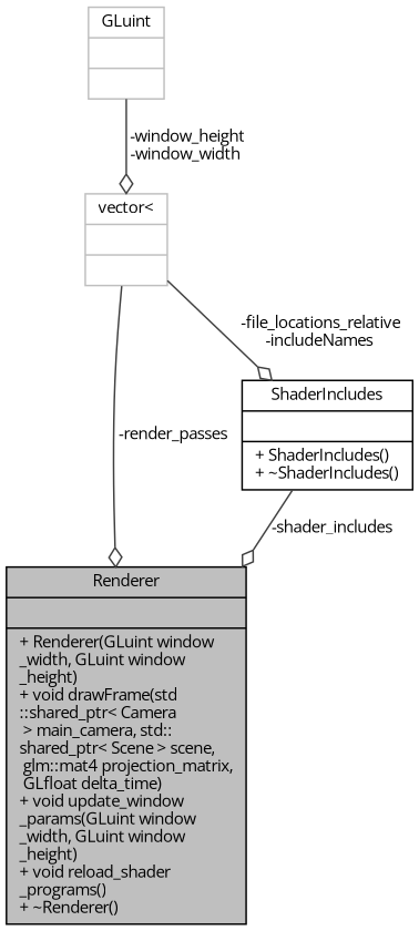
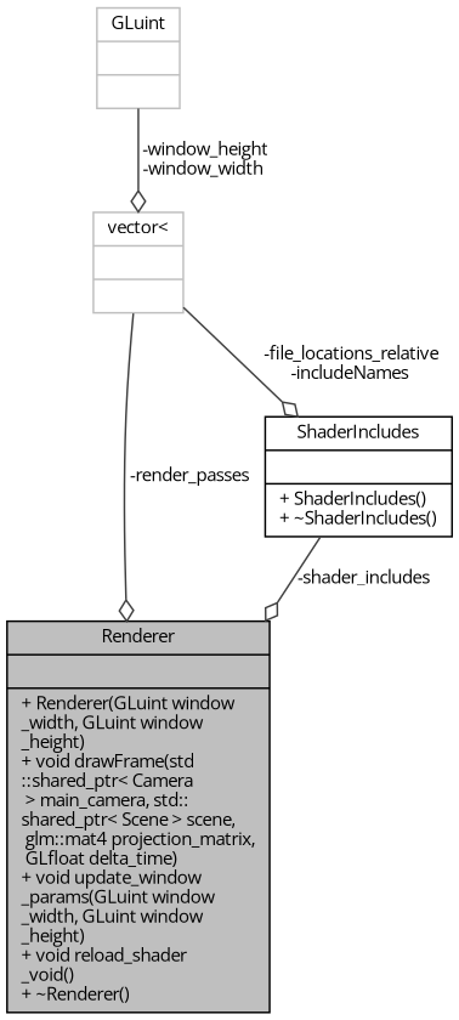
  digraph {
    fontname="Open Sans"
    node [color=black fontname="Open Sans" fontsize=10 shape=record]
    edge [arrowhead=odiamond color=grey25 fontname="Open Sans" fontsize=10 labelfontname=Helvetica labelfontsize=10 style=solid]
-   n1 [fillcolor=grey75 fontcolor=black height=0.2 label="{Renderer\n||+  Renderer(GLuint window\l_width, GLuint window\l_height)\l+ void drawFrame(std\l::shared_ptr\< Camera\l \> main_camera, std::\lshared_ptr\< Scene \> scene,\l glm::mat4 projection_matrix,\l GLfloat delta_time)\l+ void update_window\l_params(GLuint window\l_width, GLuint window\l_height)\l+ void reload_shader\l_programs()\l+  ~Renderer()\l}" style=filled width=0.4]
+   n1 [fillcolor=grey75 fontcolor=black height=0.2 label="{Renderer\n||+  Renderer(GLuint window\l_width, GLuint window\l_height)\l+ void drawFrame(std\l::shared_ptr\< Camera\l \> main_camera, std::\lshared_ptr\< Scene \> scene,\l glm::mat4 projection_matrix,\l GLfloat delta_time)\l+ void update_window\l_params(GLuint window\l_width, GLuint window\l_height)\l+ void reload_shader\l_void()\l+  ~Renderer()\l}" style=filled width=0.4]
    n2 [color=grey75 height=0.2 label="{GLuint\n||}" width=0.4]
    n3 [color=grey75 height=0.2 label="{vector\<\n||}" width=0.4]
    n4 [height=0.2 label="{ShaderIncludes\n||+  ShaderIncludes()\l+  ~ShaderIncludes()\l}" width=0.4]
    n2 -> n3 [label=" -window_height\n-window_width"]
    n3 -> n1 [label=" -render_passes"]
    n3 -> n4 [label=" -file_locations_relative\n-includeNames"]
    n4 -> n1 [label=" -shader_includes"]
  }
